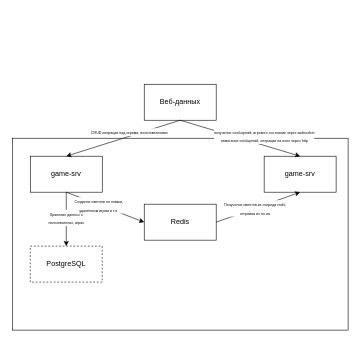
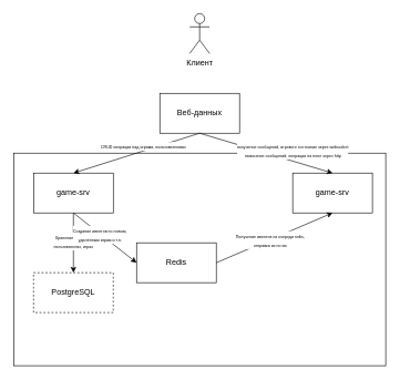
  <mxCell id="0" />
  <mxCell id="1" parent="0" />
  <mxCell id="2" value="" style="rounded=0;whiteSpace=wrap;html=1;" vertex="1" parent="1"><mxGeometry x="20" y="230" width="560" height="320" as="geometry" /></mxCell>
+ <mxCell id="3" value="Клиент" style="shape=umlActor;verticalLabelPosition=bottom;verticalAlign=top;html=1;outlineConnect=0;" vertex="1" parent="1"><mxGeometry x="285" y="20" width="30" height="60" as="geometry" /></mxCell>
  <mxCell id="4" value="Веб-данных" style="rounded=0;whiteSpace=wrap;html=1;" vertex="1" parent="1"><mxGeometry x="240" y="140" width="120" height="60" as="geometry" /></mxCell>
  <mxCell id="5" value="" style="edgeStyle=orthogonalEdgeStyle;rounded=0;orthogonalLoop=1;jettySize=auto;html=1;" edge="1" parent="1" source="7" target="16"><mxGeometry relative="1" as="geometry" /></mxCell>
  <mxCell id="6" value="&lt;font style=&quot;font-size: 6px;&quot;&gt;Хранение данных о&lt;br&gt;пользователях, играх&lt;/font&gt;" style="edgeLabel;html=1;align=center;verticalAlign=middle;resizable=0;points=[];" vertex="1" connectable="0" parent="5"><mxGeometry x="-0.074" y="-1" relative="1" as="geometry"><mxPoint as="offset" /></mxGeometry></mxCell>
  <mxCell id="7" value="game-srv" style="rounded=0;whiteSpace=wrap;html=1;" vertex="1" parent="1"><mxGeometry x="50" y="260" width="120" height="60" as="geometry" /></mxCell>
  <mxCell id="8" value="" style="endArrow=classic;html=1;rounded=0;entryX=0.5;entryY=0;entryDx=0;entryDy=0;exitX=0.5;exitY=1;exitDx=0;exitDy=0;" edge="1" parent="1" source="4" target="7"><mxGeometry width="50" height="50" relative="1" as="geometry"><mxPoint x="230" y="360" as="sourcePoint" /><mxPoint x="280" y="310" as="targetPoint" /></mxGeometry></mxCell>
  <mxCell id="9" value="&lt;div&gt;&lt;font style=&quot;font-size: 6px;&quot;&gt;CRUD операции над играми, пользователями&lt;/font&gt;&lt;/div&gt;" style="edgeLabel;html=1;align=center;verticalAlign=middle;resizable=0;points=[];" vertex="1" connectable="0" parent="8"><mxGeometry x="-0.145" y="2" relative="1" as="geometry"><mxPoint x="-5" y="-8" as="offset" /></mxGeometry></mxCell>
  <mxCell id="10" value="game-srv" style="rounded=0;whiteSpace=wrap;html=1;" vertex="1" parent="1"><mxGeometry x="440" y="260" width="120" height="60" as="geometry" /></mxCell>
  <mxCell id="11" value="" style="endArrow=classic;html=1;rounded=0;entryX=0.5;entryY=0;entryDx=0;entryDy=0;exitX=0.5;exitY=1;exitDx=0;exitDy=0;" edge="1" parent="1" source="4" target="10"><mxGeometry width="50" height="50" relative="1" as="geometry"><mxPoint x="230" y="360" as="sourcePoint" /><mxPoint x="280" y="310" as="targetPoint" /></mxGeometry></mxCell>
  <mxCell id="12" value="&lt;font style=&quot;font-size: 6px;&quot;&gt;получение сообщений, игрового состояние через websocket&lt;br&gt;написание сообщений, операции на поле через http&lt;/font&gt;" style="edgeLabel;html=1;align=center;verticalAlign=middle;resizable=0;points=[];" vertex="1" connectable="0" parent="11"><mxGeometry x="-0.144" y="1" relative="1" as="geometry"><mxPoint x="54" y="1" as="offset" /></mxGeometry></mxCell>
- <mxCell id="13" value="Redis" style="rounded=0;whiteSpace=wrap;html=1;" vertex="1" parent="1"><mxGeometry x="240" y="340" width="120" height="60" as="geometry" /></mxCell>
+ <mxCell id="13" value="Redis" style="rounded=0;whiteSpace=wrap;html=1;" vertex="1" parent="1"><mxGeometry x="205" y="365" width="120" height="60" as="geometry" /></mxCell>
  <mxCell id="14" value="" style="endArrow=classic;html=1;rounded=0;entryX=0;entryY=0.5;entryDx=0;entryDy=0;exitX=0.5;exitY=1;exitDx=0;exitDy=0;" edge="1" parent="1" source="7" target="13"><mxGeometry width="50" height="50" relative="1" as="geometry"><mxPoint x="85" y="410" as="sourcePoint" /><mxPoint x="135" y="360" as="targetPoint" /></mxGeometry></mxCell>
  <mxCell id="15" value="&lt;font style=&quot;font-size: 6px;&quot;&gt;Создание ивентов по новым,&lt;br&gt;удалённым играм и т.п.&lt;/font&gt;" style="edgeLabel;html=1;align=center;verticalAlign=middle;resizable=0;points=[];" vertex="1" connectable="0" parent="14"><mxGeometry x="-0.165" y="-1" relative="1" as="geometry"><mxPoint as="offset" /></mxGeometry></mxCell>
  <mxCell id="16" value="PostgreSQL" style="rounded=0;whiteSpace=wrap;html=1;dashed=1;" vertex="1" parent="1"><mxGeometry x="50" y="410" width="120" height="60" as="geometry" /></mxCell>
  <mxCell id="17" value="" style="endArrow=classic;html=1;rounded=0;entryX=0.5;entryY=1;entryDx=0;entryDy=0;exitX=1;exitY=0.5;exitDx=0;exitDy=0;" edge="1" parent="1" source="13" target="10"><mxGeometry width="50" height="50" relative="1" as="geometry"><mxPoint x="230" y="360" as="sourcePoint" /><mxPoint x="280" y="310" as="targetPoint" /></mxGeometry></mxCell>
  <mxCell id="18" value="&lt;font style=&quot;font-size: 6px;&quot;&gt;Получение ивентов из очереди redis,&lt;br&gt;отправка их по ws&lt;/font&gt;" style="edgeLabel;html=1;align=center;verticalAlign=middle;resizable=0;points=[];" vertex="1" connectable="0" parent="17"><mxGeometry x="-0.077" relative="1" as="geometry"><mxPoint as="offset" /></mxGeometry></mxCell>
